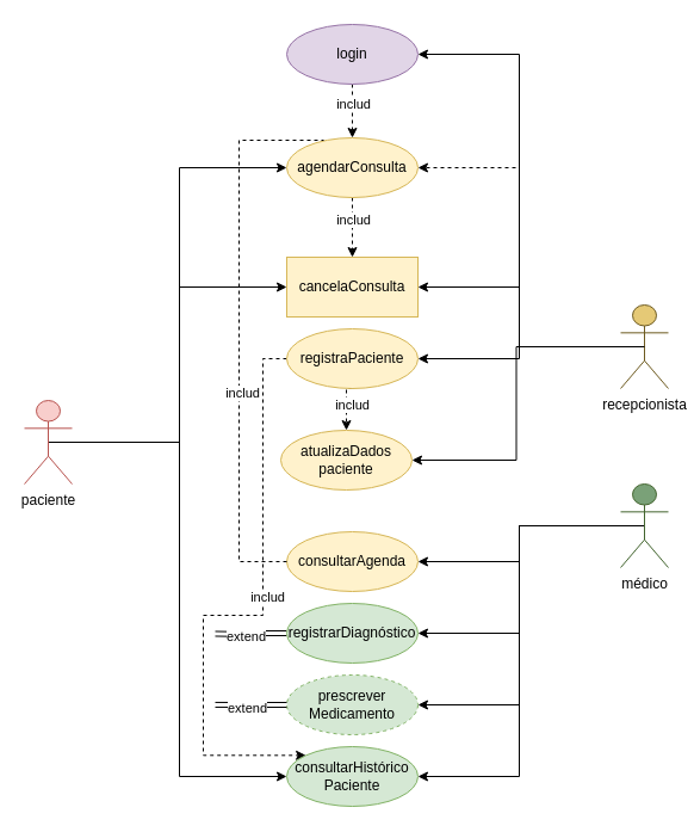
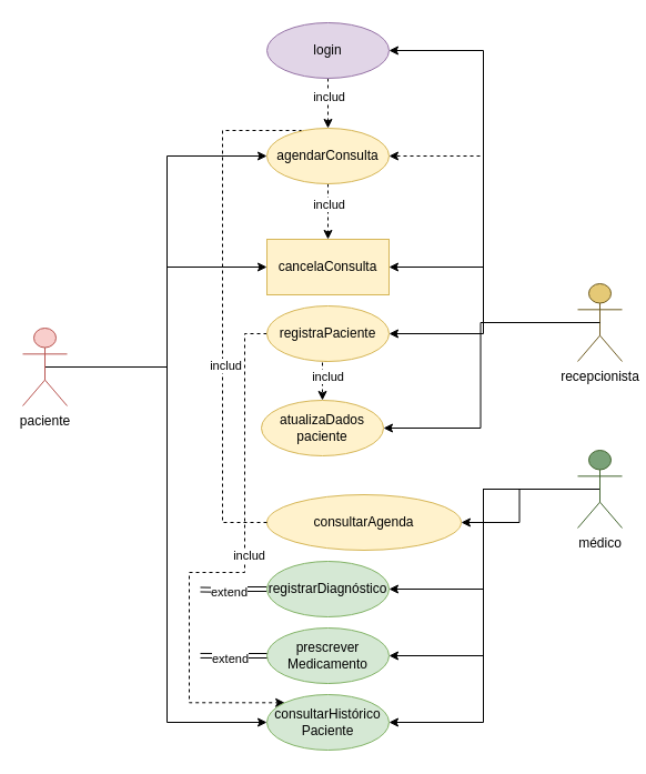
  <mxCell id="0" />
  <mxCell id="1" parent="0" />
  <mxCell id="2" style="edgeStyle=orthogonalEdgeStyle;rounded=0;orthogonalLoop=1;jettySize=auto;html=1;exitX=0.5;exitY=0.5;exitDx=0;exitDy=0;exitPerimeter=0;entryX=0;entryY=0.5;entryDx=0;entryDy=0;" edge="1" parent="1" source="5" target="18"><mxGeometry relative="1" as="geometry" /></mxCell>
  <mxCell id="3" style="edgeStyle=orthogonalEdgeStyle;rounded=0;orthogonalLoop=1;jettySize=auto;html=1;exitX=0.5;exitY=0.5;exitDx=0;exitDy=0;exitPerimeter=0;entryX=0;entryY=0.5;entryDx=0;entryDy=0;" edge="1" parent="1" source="5" target="19"><mxGeometry relative="1" as="geometry" /></mxCell>
  <mxCell id="4" style="edgeStyle=orthogonalEdgeStyle;rounded=0;orthogonalLoop=1;jettySize=auto;html=1;exitX=0.5;exitY=0.5;exitDx=0;exitDy=0;exitPerimeter=0;entryX=0;entryY=0.5;entryDx=0;entryDy=0;" edge="1" parent="1" source="5" target="31"><mxGeometry relative="1" as="geometry" /></mxCell>
- <mxCell id="5" value="paciente" style="shape=umlActor;verticalLabelPosition=bottom;verticalAlign=top;html=1;outlineConnect=0;fillColor=#f8cecc;strokeColor=#b85450;" vertex="1" parent="1"><mxGeometry x="20" y="335" width="40" height="70" as="geometry" /></mxCell>
+ <mxCell id="5" value="paciente" style="shape=umlActor;verticalLabelPosition=bottom;verticalAlign=top;html=1;outlineConnect=0;fillColor=#f8cecc;strokeColor=#b85450;" vertex="1" parent="1"><mxGeometry x="20" y="295" width="40" height="70" as="geometry" /></mxCell>
  <mxCell id="6" style="edgeStyle=orthogonalEdgeStyle;rounded=0;orthogonalLoop=1;jettySize=auto;html=1;exitX=0.5;exitY=0.5;exitDx=0;exitDy=0;exitPerimeter=0;entryX=1;entryY=0.5;entryDx=0;entryDy=0;dashed=1;" edge="1" parent="1" source="10" target="18"><mxGeometry relative="1" as="geometry" /></mxCell>
  <mxCell id="7" style="edgeStyle=orthogonalEdgeStyle;rounded=0;orthogonalLoop=1;jettySize=auto;html=1;exitX=0.5;exitY=0.5;exitDx=0;exitDy=0;exitPerimeter=0;entryX=1;entryY=0.5;entryDx=0;entryDy=0;" edge="1" parent="1" source="10" target="19"><mxGeometry relative="1" as="geometry" /></mxCell>
  <mxCell id="8" style="edgeStyle=orthogonalEdgeStyle;rounded=0;orthogonalLoop=1;jettySize=auto;html=1;exitX=0.5;exitY=0.5;exitDx=0;exitDy=0;exitPerimeter=0;entryX=1;entryY=0.5;entryDx=0;entryDy=0;" edge="1" parent="1" source="10" target="24"><mxGeometry relative="1" as="geometry" /></mxCell>
  <mxCell id="9" style="edgeStyle=orthogonalEdgeStyle;rounded=0;orthogonalLoop=1;jettySize=auto;html=1;exitX=0.5;exitY=0.5;exitDx=0;exitDy=0;exitPerimeter=0;entryX=1;entryY=0.5;entryDx=0;entryDy=0;" edge="1" parent="1" source="10" target="25"><mxGeometry relative="1" as="geometry" /></mxCell>
  <mxCell id="10" value="recepcionista" style="shape=umlActor;verticalLabelPosition=bottom;verticalAlign=top;html=1;outlineConnect=0;fillColor=#e5c976;strokeColor=#6e5b21;" vertex="1" parent="1"><mxGeometry x="520" y="255" width="40" height="70" as="geometry" /></mxCell>
  <mxCell id="11" style="edgeStyle=orthogonalEdgeStyle;rounded=0;orthogonalLoop=1;jettySize=auto;html=1;exitX=0.5;exitY=0.5;exitDx=0;exitDy=0;exitPerimeter=0;entryX=1;entryY=0.5;entryDx=0;entryDy=0;" edge="1" parent="1" source="15" target="26"><mxGeometry relative="1" as="geometry" /></mxCell>
  <mxCell id="12" style="edgeStyle=orthogonalEdgeStyle;rounded=0;orthogonalLoop=1;jettySize=auto;html=1;exitX=0.5;exitY=0.5;exitDx=0;exitDy=0;exitPerimeter=0;entryX=1;entryY=0.5;entryDx=0;entryDy=0;" edge="1" parent="1" source="15" target="29"><mxGeometry relative="1" as="geometry" /></mxCell>
  <mxCell id="13" style="edgeStyle=orthogonalEdgeStyle;rounded=0;orthogonalLoop=1;jettySize=auto;html=1;exitX=0.5;exitY=0.5;exitDx=0;exitDy=0;exitPerimeter=0;entryX=1;entryY=0.5;entryDx=0;entryDy=0;" edge="1" parent="1" source="15" target="30"><mxGeometry relative="1" as="geometry" /></mxCell>
  <mxCell id="14" style="edgeStyle=orthogonalEdgeStyle;rounded=0;orthogonalLoop=1;jettySize=auto;html=1;exitX=0.5;exitY=0.5;exitDx=0;exitDy=0;exitPerimeter=0;entryX=1;entryY=0.5;entryDx=0;entryDy=0;" edge="1" parent="1" source="15" target="31"><mxGeometry relative="1" as="geometry" /></mxCell>
  <mxCell id="15" value="médico" style="shape=umlActor;verticalLabelPosition=bottom;verticalAlign=top;html=1;outlineConnect=0;fillColor=#7aa178;strokeColor=#43652f;" vertex="1" parent="1"><mxGeometry x="520" y="405" width="40" height="70" as="geometry" /></mxCell>
  <mxCell id="16" style="edgeStyle=orthogonalEdgeStyle;rounded=0;orthogonalLoop=1;jettySize=auto;html=1;exitX=0.5;exitY=1;exitDx=0;exitDy=0;entryX=0.5;entryY=0;entryDx=0;entryDy=0;dashed=1;" edge="1" parent="1" source="18" target="19"><mxGeometry relative="1" as="geometry" /></mxCell>
  <mxCell id="17" value="includ" style="edgeLabel;html=1;align=center;verticalAlign=middle;resizable=0;points=[];" vertex="1" connectable="0" parent="16"><mxGeometry x="-0.28" relative="1" as="geometry"><mxPoint as="offset" /></mxGeometry></mxCell>
  <mxCell id="18" value="agendarConsulta" style="ellipse;whiteSpace=wrap;html=1;fillColor=#fff2cc;strokeColor=#d6b656;" vertex="1" parent="1"><mxGeometry x="240" y="115" width="110" height="50" as="geometry" /></mxCell>
  <mxCell id="19" value="cancelaConsulta" style="whiteSpace=wrap;html=1;fillColor=#fff2cc;strokeColor=#d6b656;rounded=0;" vertex="1" parent="1"><mxGeometry x="240" y="215" width="110" height="50" as="geometry" /></mxCell>
  <mxCell id="20" style="edgeStyle=orthogonalEdgeStyle;rounded=0;orthogonalLoop=1;jettySize=auto;html=1;exitX=0.5;exitY=1;exitDx=0;exitDy=0;entryX=0.5;entryY=0;entryDx=0;entryDy=0;dashed=1;" edge="1" parent="1" source="24" target="25"><mxGeometry relative="1" as="geometry" /></mxCell>
  <mxCell id="21" value="includ" style="edgeLabel;html=1;align=center;verticalAlign=middle;resizable=0;points=[];" vertex="1" connectable="0" parent="20"><mxGeometry x="-0.12" y="4" relative="1" as="geometry"><mxPoint as="offset" /></mxGeometry></mxCell>
  <mxCell id="22" style="edgeStyle=orthogonalEdgeStyle;rounded=0;orthogonalLoop=1;jettySize=auto;html=1;exitX=0;exitY=0.5;exitDx=0;exitDy=0;entryX=0;entryY=0;entryDx=0;entryDy=0;dashed=1;" edge="1" parent="1" source="24" target="31"><mxGeometry relative="1" as="geometry"><Array as="points"><mxPoint x="220" y="300" /><mxPoint x="220" y="515" /><mxPoint x="170" y="515" /><mxPoint x="170" y="633" /></Array></mxGeometry></mxCell>
  <mxCell id="23" value="includ" style="edgeLabel;html=1;align=center;verticalAlign=middle;resizable=0;points=[];" vertex="1" connectable="0" parent="22"><mxGeometry x="-0.103" y="3" relative="1" as="geometry"><mxPoint as="offset" /></mxGeometry></mxCell>
  <mxCell id="24" value="registraPaciente" style="ellipse;whiteSpace=wrap;html=1;fillColor=#fff2cc;strokeColor=#d6b656;" vertex="1" parent="1"><mxGeometry x="240" y="275" width="110" height="50" as="geometry" /></mxCell>
  <mxCell id="25" value="atualizaDados&lt;div&gt;paciente&lt;/div&gt;" style="ellipse;whiteSpace=wrap;html=1;fillColor=#fff2cc;strokeColor=#d6b656;" vertex="1" parent="1"><mxGeometry x="235" y="360" width="110" height="50" as="geometry" /></mxCell>
- <mxCell id="26" value="consultarAgenda" style="ellipse;whiteSpace=wrap;html=1;fillColor=#fff2cc;strokeColor=#d6b656;" vertex="1" parent="1"><mxGeometry x="240" y="445" width="110" height="50" as="geometry" /></mxCell>
+ <mxCell id="26" value="consultarAgenda" style="ellipse;whiteSpace=wrap;html=1;fillColor=#fff2cc;strokeColor=#d6b656;" vertex="1" parent="1"><mxGeometry x="240" y="445" width="175" height="50" as="geometry" /></mxCell>
  <mxCell id="27" style="edgeStyle=orthogonalEdgeStyle;rounded=0;orthogonalLoop=1;jettySize=auto;html=1;exitX=0;exitY=0.5;exitDx=0;exitDy=0;shape=link;" edge="1" parent="1" source="29"><mxGeometry relative="1" as="geometry"><mxPoint x="180" y="530.474" as="targetPoint" /></mxGeometry></mxCell>
  <mxCell id="28" value="extend" style="edgeLabel;html=1;align=center;verticalAlign=middle;resizable=0;points=[];" vertex="1" connectable="0" parent="27"><mxGeometry x="0.139" y="2" relative="1" as="geometry"><mxPoint as="offset" /></mxGeometry></mxCell>
  <mxCell id="29" value="registrarDiagnóstico" style="ellipse;whiteSpace=wrap;html=1;fillColor=#d5e8d4;strokeColor=#82b366;" vertex="1" parent="1"><mxGeometry x="240" y="505" width="110" height="50" as="geometry" /></mxCell>
- <mxCell id="30" value="prescrever&lt;div&gt;Medicamento&lt;/div&gt;" style="ellipse;whiteSpace=wrap;html=1;fillColor=#d5e8d4;strokeColor=#82b366;dashed=1;" vertex="1" parent="1"><mxGeometry x="240" y="565" width="110" height="50" as="geometry" /></mxCell>
+ <mxCell id="30" value="prescrever&lt;div&gt;Medicamento&lt;/div&gt;" style="ellipse;whiteSpace=wrap;html=1;fillColor=#d5e8d4;strokeColor=#82b366;" vertex="1" parent="1"><mxGeometry x="240" y="565" width="110" height="50" as="geometry" /></mxCell>
  <mxCell id="31" value="consultarHistórico&lt;div&gt;Paciente&lt;/div&gt;" style="ellipse;whiteSpace=wrap;html=1;fillColor=#d5e8d4;strokeColor=#82b366;" vertex="1" parent="1"><mxGeometry x="240" y="625" width="110" height="50" as="geometry" /></mxCell>
  <mxCell id="32" value="" style="endArrow=none;html=1;rounded=0;exitX=0;exitY=0.5;exitDx=0;exitDy=0;entryX=0.282;entryY=0.04;entryDx=0;entryDy=0;dashed=1;entryPerimeter=0;" edge="1" parent="1" source="26" target="18"><mxGeometry width="50" height="50" relative="1" as="geometry"><mxPoint x="360" y="345" as="sourcePoint" /><mxPoint x="410" y="295" as="targetPoint" /><Array as="points"><mxPoint x="200" y="470" /><mxPoint x="200" y="117" /></Array></mxGeometry></mxCell>
  <mxCell id="33" value="includ" style="edgeLabel;html=1;align=center;verticalAlign=middle;resizable=0;points=[];" vertex="1" connectable="0" parent="32"><mxGeometry x="-0.216" y="-2" relative="1" as="geometry"><mxPoint as="offset" /></mxGeometry></mxCell>
  <mxCell id="34" style="edgeStyle=orthogonalEdgeStyle;rounded=0;orthogonalLoop=1;jettySize=auto;html=1;exitX=0.5;exitY=0.5;exitDx=0;exitDy=0;exitPerimeter=0;entryX=1;entryY=0.5;entryDx=0;entryDy=0;" edge="1" parent="1" target="37" source="10"><mxGeometry relative="1" as="geometry"><mxPoint x="540" y="195" as="sourcePoint" /></mxGeometry></mxCell>
  <mxCell id="35" style="edgeStyle=orthogonalEdgeStyle;rounded=0;orthogonalLoop=1;jettySize=auto;html=1;exitX=0.5;exitY=1;exitDx=0;exitDy=0;entryX=0.5;entryY=0;entryDx=0;entryDy=0;dashed=1;" edge="1" parent="1" source="37" target="18"><mxGeometry relative="1" as="geometry"><mxPoint x="295" y="120" as="targetPoint" /></mxGeometry></mxCell>
  <mxCell id="36" value="includ" style="edgeLabel;html=1;align=center;verticalAlign=middle;resizable=0;points=[];" vertex="1" connectable="0" parent="35"><mxGeometry x="-0.28" relative="1" as="geometry"><mxPoint as="offset" /></mxGeometry></mxCell>
  <mxCell id="37" value="login" style="ellipse;whiteSpace=wrap;html=1;fillColor=#e1d5e7;strokeColor=#9673a6;" vertex="1" parent="1"><mxGeometry x="240" y="20" width="110" height="50" as="geometry" /></mxCell>
  <mxCell id="38" style="edgeStyle=orthogonalEdgeStyle;rounded=0;orthogonalLoop=1;jettySize=auto;html=1;exitX=0;exitY=0.5;exitDx=0;exitDy=0;shape=link;" edge="1" parent="1" source="30"><mxGeometry relative="1" as="geometry"><mxPoint x="180" y="589.954" as="targetPoint" /><mxPoint x="240" y="589.48" as="sourcePoint" /></mxGeometry></mxCell>
  <mxCell id="39" value="extend" style="edgeLabel;html=1;align=center;verticalAlign=middle;resizable=0;points=[];" vertex="1" connectable="0" parent="38"><mxGeometry x="0.139" y="2" relative="1" as="geometry"><mxPoint as="offset" /></mxGeometry></mxCell>
